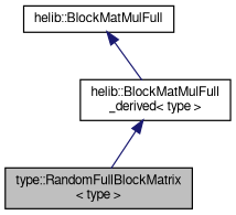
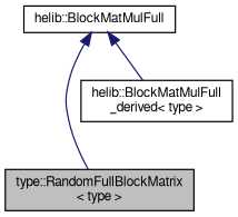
  digraph {
    node [color=black fillcolor=white fontname=FreeSans fontsize=10 shape=record style=filled]
    edge [color=midnightblue dir=back fontname=FreeSans fontsize=10 labelfontname=FreeSans labelfontsize=10 style=solid]
    n1 [fillcolor=grey75 fontcolor=black height=0.2 label="type::RandomFullBlockMatrix\l\< type \>" width=0.4]
    n2 [height=0.2 label="helib::BlockMatMulFull\l_derived\< type \>" width=0.4]
    n3 [height=0.2 label="helib::BlockMatMulFull" width=0.4]
-   n2 -> n1
+   n3 -> n1
    n3 -> n2
  }
